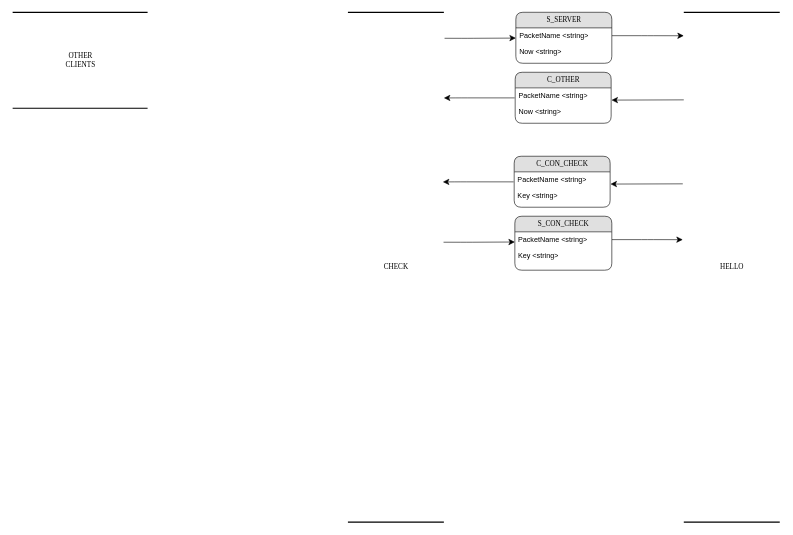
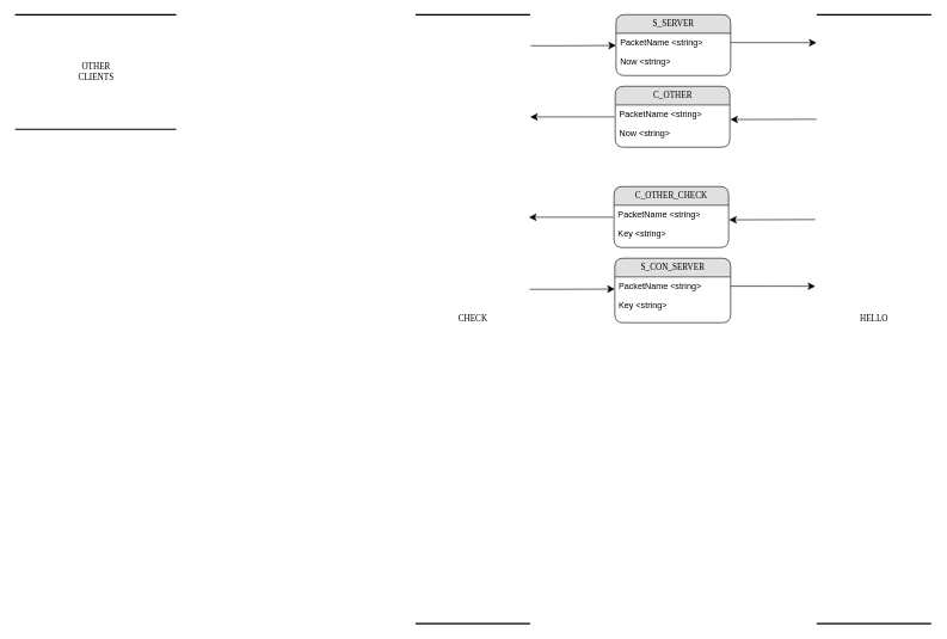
  <mxCell id="0" />
  <mxCell id="1" parent="0" />
  <mxCell id="2" value="OTHER&lt;br&gt;CLIENTS" style="html=1;rounded=0;shadow=0;comic=0;labelBackgroundColor=none;strokeWidth=2;fontFamily=Verdana;fontSize=12;align=center;shape=mxgraph.ios7ui.horLines;" parent="1" vertex="1"><mxGeometry x="20" y="20" width="225" height="160" as="geometry" /></mxCell>
  <mxCell id="3" style="edgeStyle=orthogonalEdgeStyle;html=1;entryX=0;entryY=0.5;labelBackgroundColor=none;startFill=0;startSize=8;endFill=1;endSize=8;fontFamily=Verdana;fontSize=12;entryDx=0;entryDy=0;exitX=1.007;exitY=0.051;exitDx=0;exitDy=0;exitPerimeter=0;" parent="1" source="4" edge="1"><mxGeometry relative="1" as="geometry"><mxPoint x="779" y="40" as="sourcePoint" /><mxPoint x="859" y="63" as="targetPoint" /><Array as="points"><mxPoint x="779" y="63" /></Array></mxGeometry></mxCell>
  <mxCell id="4" value="CHECK" style="html=1;rounded=0;shadow=0;comic=0;labelBackgroundColor=none;strokeWidth=2;fontFamily=Verdana;fontSize=12;align=center;shape=mxgraph.ios7ui.horLines;" vertex="1" parent="1"><mxGeometry x="579" y="20" width="160" height="850" as="geometry" /></mxCell>
  <mxCell id="5" style="edgeStyle=orthogonalEdgeStyle;html=1;exitX=1;exitY=0.5;entryX=0;entryY=0.046;labelBackgroundColor=none;startFill=0;startSize=8;endFill=1;endSize=8;fontFamily=Verdana;fontSize=12;entryDx=0;entryDy=0;exitDx=0;exitDy=0;entryPerimeter=0;" edge="1" parent="1" source="8" target="6"><mxGeometry relative="1" as="geometry"><mxPoint x="179.16" y="64.4" as="sourcePoint" /><mxPoint x="309" y="64" as="targetPoint" /></mxGeometry></mxCell>
  <mxCell id="6" value="HELLO" style="html=1;rounded=0;shadow=0;comic=0;labelBackgroundColor=none;strokeWidth=2;fontFamily=Verdana;fontSize=12;align=center;shape=mxgraph.ios7ui.horLines;" vertex="1" parent="1"><mxGeometry x="1139" y="20" width="160" height="850" as="geometry" /></mxCell>
  <mxCell id="7" value="S_SERVER" style="swimlane;html=1;fontStyle=0;childLayout=stackLayout;horizontal=1;startSize=26;fillColor=#e0e0e0;horizontalStack=0;resizeParent=1;resizeLast=0;collapsible=1;marginBottom=0;swimlaneFillColor=#ffffff;align=center;rounded=1;shadow=0;comic=0;labelBackgroundColor=none;strokeWidth=1;fontFamily=Verdana;fontSize=12" parent="1" vertex="1"><mxGeometry x="859" y="20" width="160" height="85" as="geometry" /></mxCell>
  <mxCell id="8" value="PacketName &amp;lt;string&amp;gt;" style="text;html=1;strokeColor=none;fillColor=none;spacingLeft=4;spacingRight=4;whiteSpace=wrap;overflow=hidden;rotatable=0;points=[[0,0.5],[1,0.5]];portConstraint=eastwest;" parent="7" vertex="1"><mxGeometry y="26" width="160" height="26" as="geometry" /></mxCell>
  <mxCell id="9" value="Now &amp;lt;string&amp;gt;" style="text;html=1;strokeColor=none;fillColor=none;spacingLeft=4;spacingRight=4;whiteSpace=wrap;overflow=hidden;rotatable=0;points=[[0,0.5],[1,0.5]];portConstraint=eastwest;" parent="7" vertex="1"><mxGeometry y="52" width="160" height="26" as="geometry" /></mxCell>
  <mxCell id="10" style="edgeStyle=orthogonalEdgeStyle;html=1;labelBackgroundColor=none;startFill=0;startSize=8;endFill=1;endSize=8;fontFamily=Verdana;fontSize=12;targetPerimeterSpacing=0;entryX=1;entryY=0.168;entryDx=0;entryDy=0;entryPerimeter=0;exitX=-0.006;exitY=0.643;exitDx=0;exitDy=0;exitPerimeter=0;" edge="1" parent="1" source="13" target="4"><mxGeometry relative="1" as="geometry"><mxPoint x="855" y="163" as="sourcePoint" /><mxPoint x="759" y="163" as="targetPoint" /><Array as="points"><mxPoint x="769" y="163" /></Array></mxGeometry></mxCell>
  <mxCell id="11" style="edgeStyle=orthogonalEdgeStyle;html=1;labelBackgroundColor=none;startFill=0;startSize=8;endFill=1;endSize=8;fontFamily=Verdana;fontSize=12;entryX=1.004;entryY=0.246;entryDx=0;entryDy=0;entryPerimeter=0;" edge="1" parent="1"><mxGeometry relative="1" as="geometry"><mxPoint x="1139" y="166" as="sourcePoint" /><mxPoint x="1018.52" y="166.396" as="targetPoint" /><Array as="points"><mxPoint x="1139" y="166" /></Array></mxGeometry></mxCell>
  <mxCell id="12" value="C_OTHER" style="swimlane;html=1;fontStyle=0;childLayout=stackLayout;horizontal=1;startSize=26;fillColor=#e0e0e0;horizontalStack=0;resizeParent=1;resizeLast=0;collapsible=1;marginBottom=0;swimlaneFillColor=#ffffff;align=center;rounded=1;shadow=0;comic=0;labelBackgroundColor=none;strokeWidth=1;fontFamily=Verdana;fontSize=12" vertex="1" parent="1"><mxGeometry x="857.88" y="120" width="160" height="85" as="geometry" /></mxCell>
  <mxCell id="13" value="PacketName &amp;lt;string&amp;gt;" style="text;html=1;strokeColor=none;fillColor=none;spacingLeft=4;spacingRight=4;whiteSpace=wrap;overflow=hidden;rotatable=0;points=[[0,0.5],[1,0.5]];portConstraint=eastwest;" vertex="1" parent="12"><mxGeometry y="26" width="160" height="26" as="geometry" /></mxCell>
  <mxCell id="14" value="Now &amp;lt;string&amp;gt;" style="text;html=1;strokeColor=none;fillColor=none;spacingLeft=4;spacingRight=4;whiteSpace=wrap;overflow=hidden;rotatable=0;points=[[0,0.5],[1,0.5]];portConstraint=eastwest;" vertex="1" parent="12"><mxGeometry y="52" width="160" height="26" as="geometry" /></mxCell>
  <mxCell id="15" style="edgeStyle=orthogonalEdgeStyle;html=1;entryX=0;entryY=0.5;labelBackgroundColor=none;startFill=0;startSize=8;endFill=1;endSize=8;fontFamily=Verdana;fontSize=12;entryDx=0;entryDy=0;exitX=1.007;exitY=0.051;exitDx=0;exitDy=0;exitPerimeter=0;" edge="1" parent="1"><mxGeometry relative="1" as="geometry"><mxPoint x="738.44" y="403.35" as="sourcePoint" /><mxPoint x="857.32" y="403" as="targetPoint" /><Array as="points"><mxPoint x="777.32" y="403" /></Array></mxGeometry></mxCell>
  <mxCell id="16" style="edgeStyle=orthogonalEdgeStyle;html=1;exitX=1;exitY=0.5;entryX=0;entryY=0.046;labelBackgroundColor=none;startFill=0;startSize=8;endFill=1;endSize=8;fontFamily=Verdana;fontSize=12;entryDx=0;entryDy=0;exitDx=0;exitDy=0;entryPerimeter=0;" edge="1" parent="1" source="23"><mxGeometry relative="1" as="geometry"><mxPoint x="177.48" y="404.4" as="sourcePoint" /><mxPoint x="1137.32" y="399.1" as="targetPoint" /></mxGeometry></mxCell>
  <mxCell id="17" style="edgeStyle=orthogonalEdgeStyle;html=1;labelBackgroundColor=none;startFill=0;startSize=8;endFill=1;endSize=8;fontFamily=Verdana;fontSize=12;targetPerimeterSpacing=0;entryX=1;entryY=0.168;entryDx=0;entryDy=0;entryPerimeter=0;exitX=-0.006;exitY=0.643;exitDx=0;exitDy=0;exitPerimeter=0;" edge="1" parent="1" source="20"><mxGeometry relative="1" as="geometry"><mxPoint x="853.32" y="303" as="sourcePoint" /><mxPoint x="737.32" y="302.8" as="targetPoint" /><Array as="points"><mxPoint x="767.32" y="303" /></Array></mxGeometry></mxCell>
  <mxCell id="18" style="edgeStyle=orthogonalEdgeStyle;html=1;labelBackgroundColor=none;startFill=0;startSize=8;endFill=1;endSize=8;fontFamily=Verdana;fontSize=12;entryX=1.004;entryY=0.246;entryDx=0;entryDy=0;entryPerimeter=0;" edge="1" parent="1"><mxGeometry relative="1" as="geometry"><mxPoint x="1137.32" y="306" as="sourcePoint" /><mxPoint x="1016.84" y="306.396" as="targetPoint" /><Array as="points"><mxPoint x="1137.32" y="306" /></Array></mxGeometry></mxCell>
- <mxCell id="19" value="C_CON_CHECK" style="swimlane;html=1;fontStyle=0;childLayout=stackLayout;horizontal=1;startSize=26;fillColor=#e0e0e0;horizontalStack=0;resizeParent=1;resizeLast=0;collapsible=1;marginBottom=0;swimlaneFillColor=#ffffff;align=center;rounded=1;shadow=0;comic=0;labelBackgroundColor=none;strokeWidth=1;fontFamily=Verdana;fontSize=12" vertex="1" parent="1"><mxGeometry x="856.2" y="260" width="160" height="85" as="geometry" /></mxCell>
+ <mxCell id="19" value="C_OTHER_CHECK" style="swimlane;html=1;fontStyle=0;childLayout=stackLayout;horizontal=1;startSize=26;fillColor=#e0e0e0;horizontalStack=0;resizeParent=1;resizeLast=0;collapsible=1;marginBottom=0;swimlaneFillColor=#ffffff;align=center;rounded=1;shadow=0;comic=0;labelBackgroundColor=none;strokeWidth=1;fontFamily=Verdana;fontSize=12" vertex="1" parent="1"><mxGeometry x="856.2" y="260" width="160" height="85" as="geometry" /></mxCell>
  <mxCell id="20" value="PacketName &amp;lt;string&amp;gt;" style="text;html=1;strokeColor=none;fillColor=none;spacingLeft=4;spacingRight=4;whiteSpace=wrap;overflow=hidden;rotatable=0;points=[[0,0.5],[1,0.5]];portConstraint=eastwest;" vertex="1" parent="19"><mxGeometry y="26" width="160" height="26" as="geometry" /></mxCell>
  <mxCell id="21" value="Key &amp;lt;string&amp;gt;" style="text;html=1;strokeColor=none;fillColor=none;spacingLeft=4;spacingRight=4;whiteSpace=wrap;overflow=hidden;rotatable=0;points=[[0,0.5],[1,0.5]];portConstraint=eastwest;" vertex="1" parent="19"><mxGeometry y="52" width="160" height="26" as="geometry" /></mxCell>
- <mxCell id="22" value="S_CON_CHECK" style="swimlane;html=1;fontStyle=0;childLayout=stackLayout;horizontal=1;startSize=26;fillColor=#e0e0e0;horizontalStack=0;resizeParent=1;resizeLast=0;collapsible=1;marginBottom=0;swimlaneFillColor=#ffffff;align=center;rounded=1;shadow=0;comic=0;labelBackgroundColor=none;strokeWidth=1;fontFamily=Verdana;fontSize=12" vertex="1" parent="1"><mxGeometry x="857.32" y="360" width="161.68" height="90" as="geometry" /></mxCell>
+ <mxCell id="22" value="S_CON_SERVER" style="swimlane;html=1;fontStyle=0;childLayout=stackLayout;horizontal=1;startSize=26;fillColor=#e0e0e0;horizontalStack=0;resizeParent=1;resizeLast=0;collapsible=1;marginBottom=0;swimlaneFillColor=#ffffff;align=center;rounded=1;shadow=0;comic=0;labelBackgroundColor=none;strokeWidth=1;fontFamily=Verdana;fontSize=12" vertex="1" parent="1"><mxGeometry x="857.32" y="360" width="161.68" height="90" as="geometry" /></mxCell>
  <mxCell id="23" value="PacketName &amp;lt;string&amp;gt;" style="text;html=1;strokeColor=none;fillColor=none;spacingLeft=4;spacingRight=4;whiteSpace=wrap;overflow=hidden;rotatable=0;points=[[0,0.5],[1,0.5]];portConstraint=eastwest;" vertex="1" parent="22"><mxGeometry y="26" width="161.68" height="26" as="geometry" /></mxCell>
  <mxCell id="24" value="Key &amp;lt;string&amp;gt;" style="text;html=1;strokeColor=none;fillColor=none;spacingLeft=4;spacingRight=4;whiteSpace=wrap;overflow=hidden;rotatable=0;points=[[0,0.5],[1,0.5]];portConstraint=eastwest;" vertex="1" parent="22"><mxGeometry y="52" width="161.68" height="26" as="geometry" /></mxCell>
